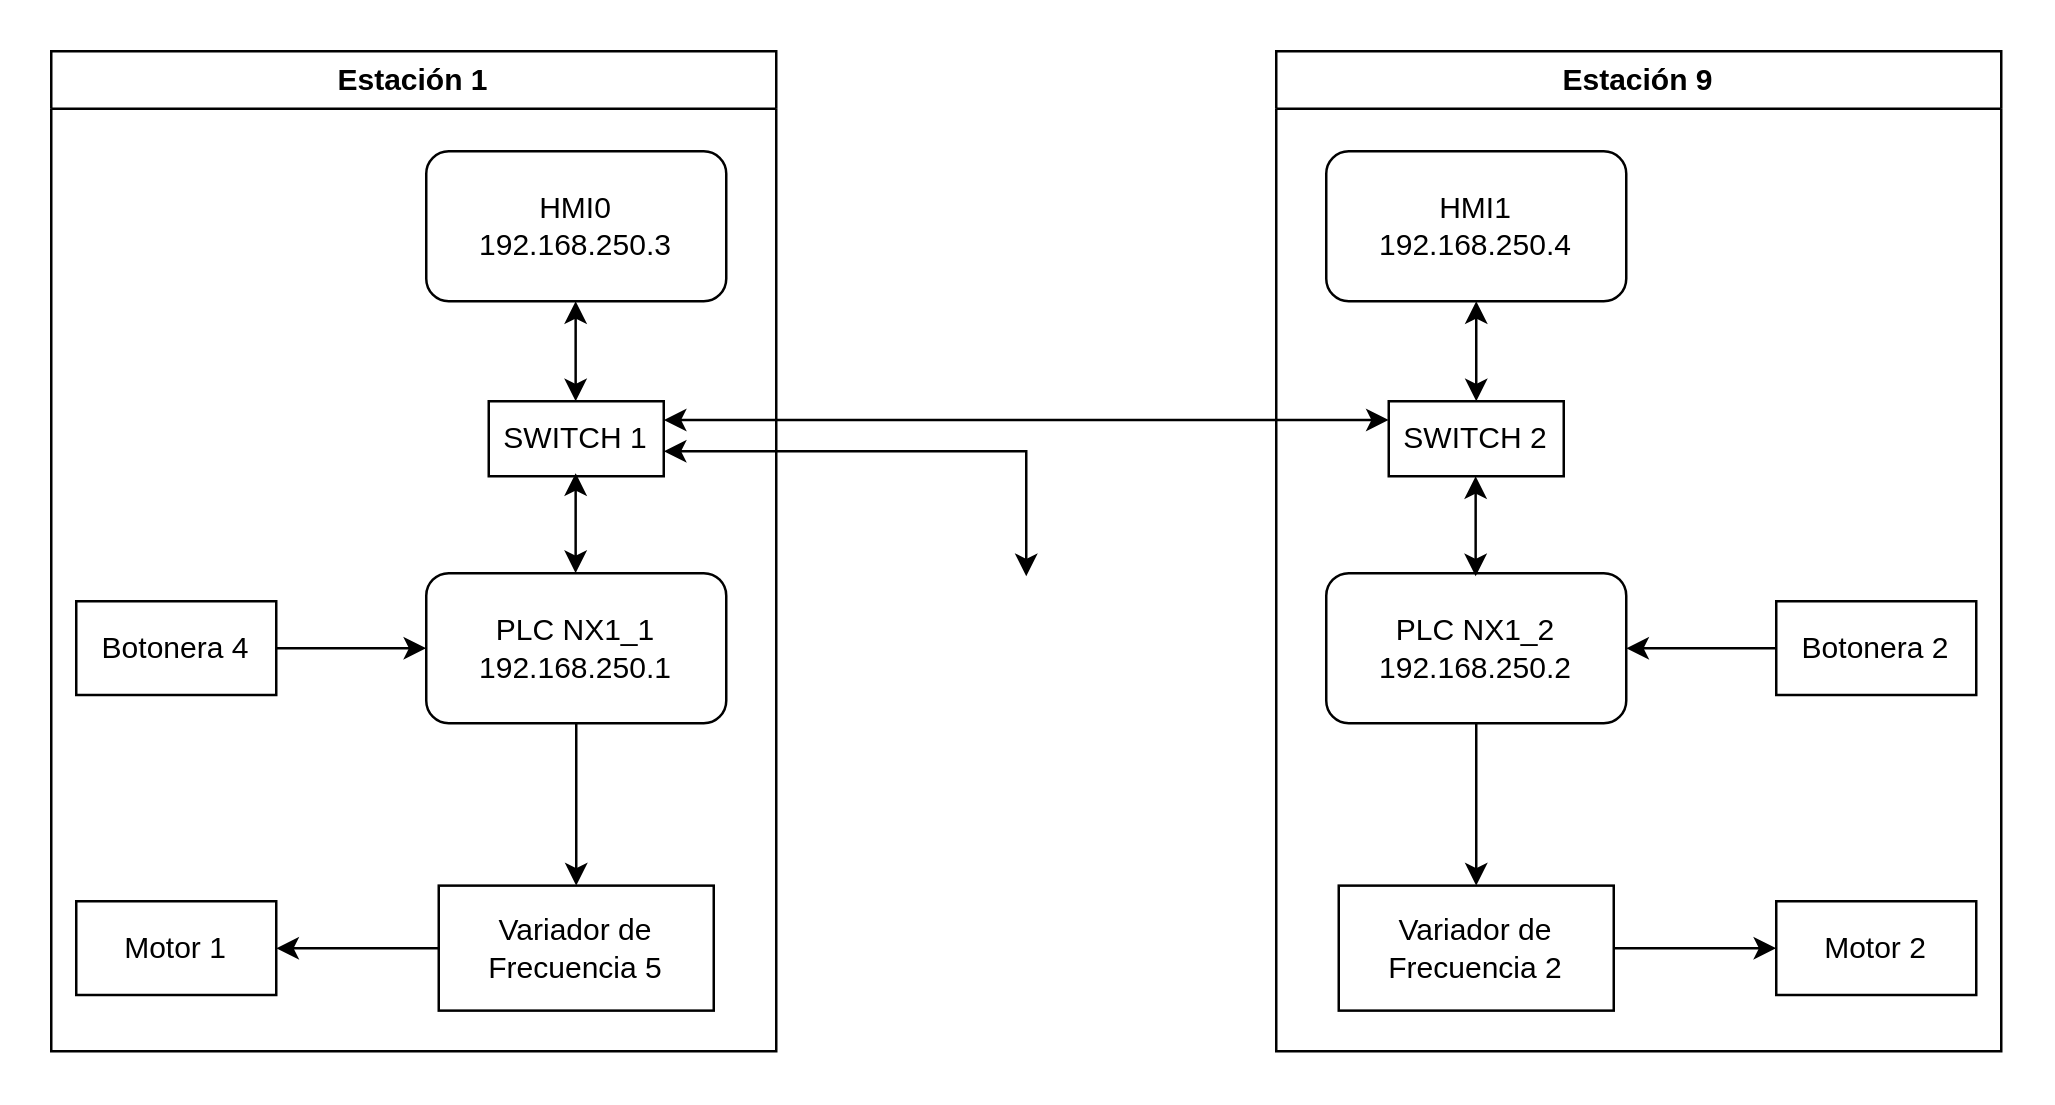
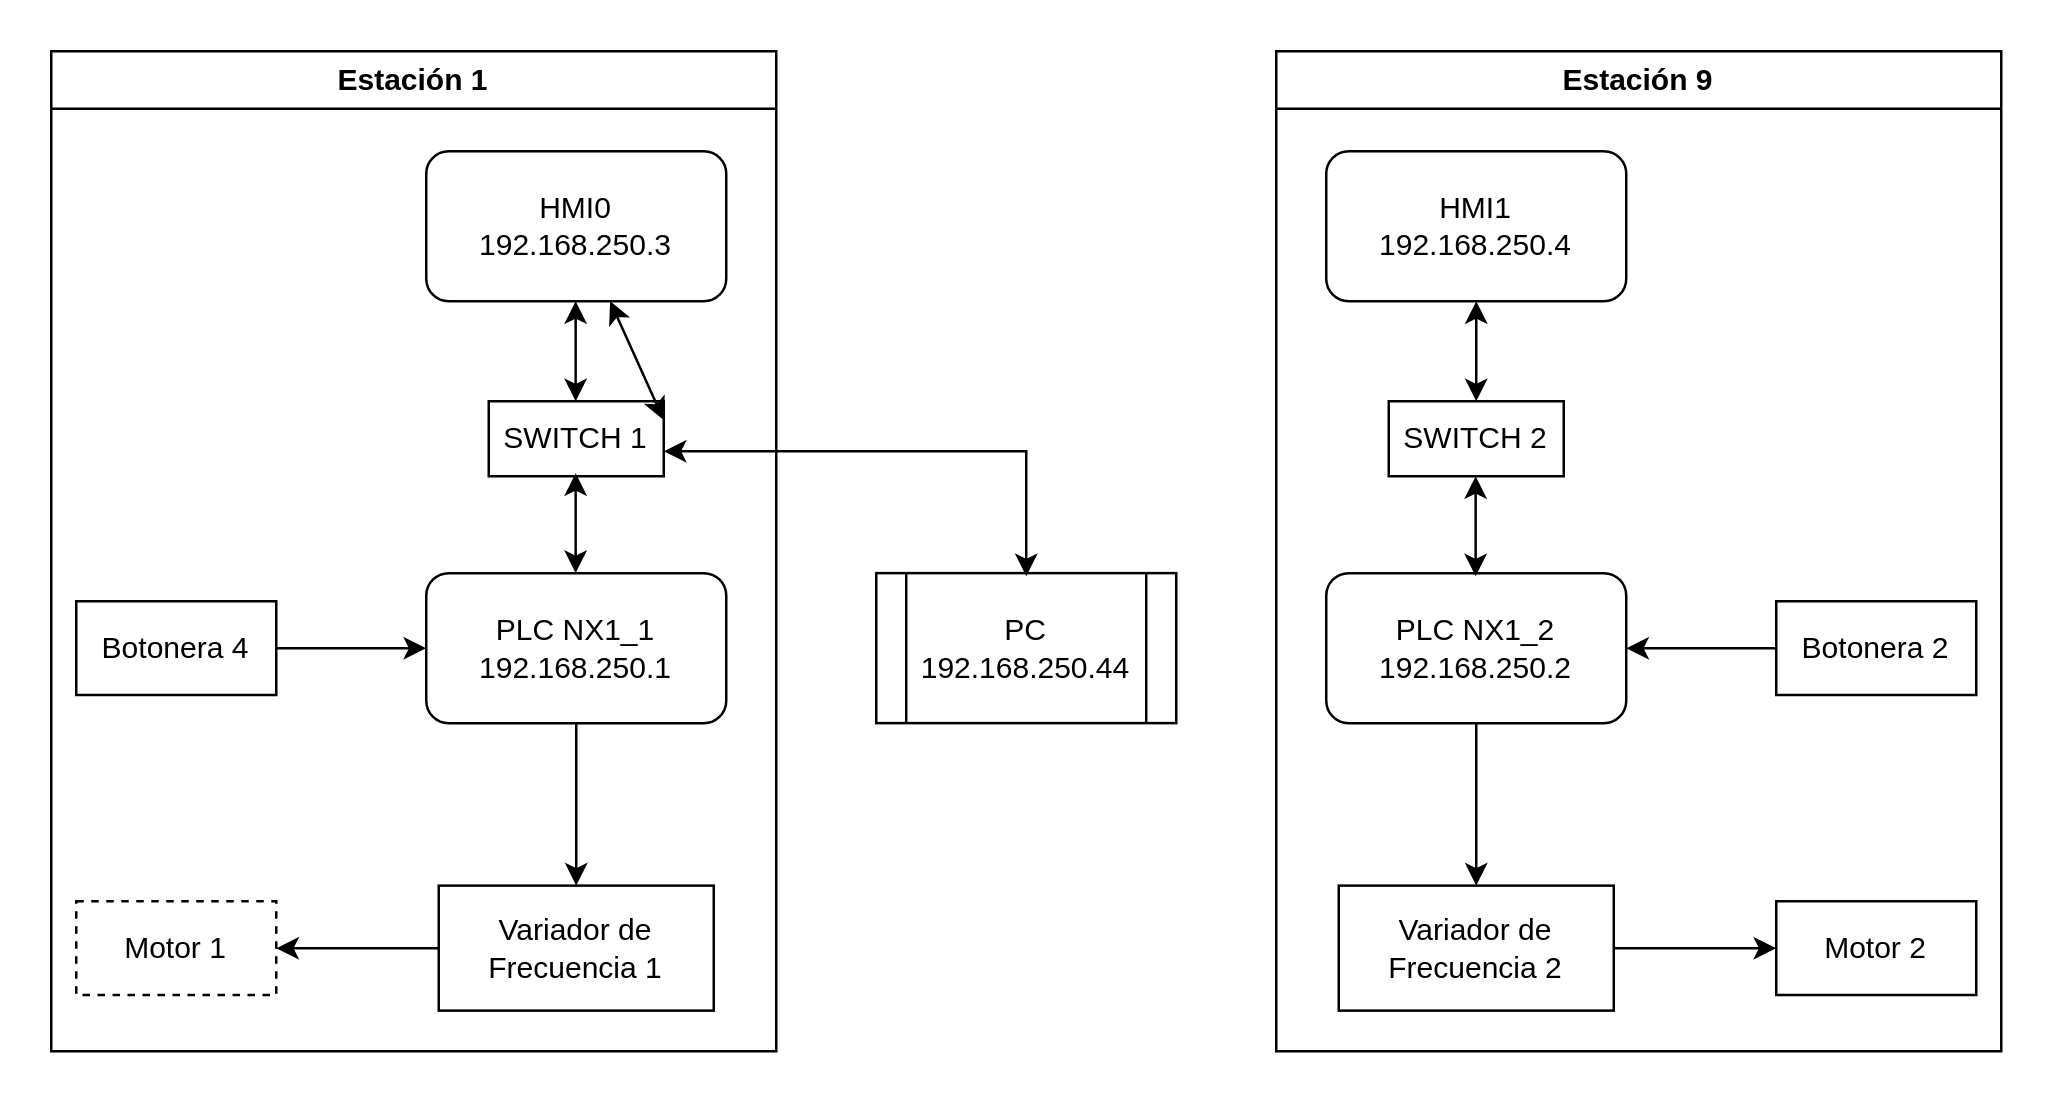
  <mxCell id="0" />
  <mxCell id="1" parent="0" />
  <mxCell id="2" value="" style="edgeStyle=orthogonalEdgeStyle;rounded=0;orthogonalLoop=1;jettySize=auto;html=1;" edge="1" parent="1" source="3" target="12"><mxGeometry relative="1" as="geometry" /></mxCell>
  <mxCell id="3" value="PLC NX1_1&lt;br&gt;192.168.250.1" style="rounded=1;whiteSpace=wrap;html=1;" vertex="1" parent="1"><mxGeometry x="170" y="228.75" width="120" height="60" as="geometry" /></mxCell>
  <mxCell id="4" value="" style="edgeStyle=orthogonalEdgeStyle;rounded=0;orthogonalLoop=1;jettySize=auto;html=1;" edge="1" parent="1" source="5" target="10"><mxGeometry relative="1" as="geometry" /></mxCell>
  <mxCell id="5" value="PLC NX1_2&lt;br&gt;192.168.250.2" style="rounded=1;whiteSpace=wrap;html=1;" vertex="1" parent="1"><mxGeometry x="530" y="228.75" width="120" height="60" as="geometry" /></mxCell>
  <mxCell id="6" value="HMI0&lt;br&gt;192.168.250.3" style="rounded=1;whiteSpace=wrap;html=1;" vertex="1" parent="1"><mxGeometry x="170" y="60" width="120" height="60" as="geometry" /></mxCell>
  <mxCell id="7" value="HMI1&lt;br&gt;192.168.250.4" style="rounded=1;whiteSpace=wrap;html=1;" vertex="1" parent="1"><mxGeometry x="530" y="60" width="120" height="60" as="geometry" /></mxCell>
+ <mxCell id="8" value="PC&lt;br&gt;192.168.250.44" style="shape=process;whiteSpace=wrap;html=1;backgroundOutline=1;" vertex="1" parent="1"><mxGeometry x="350" y="228.75" width="120" height="60" as="geometry" /></mxCell>
  <mxCell id="9" value="" style="edgeStyle=orthogonalEdgeStyle;rounded=0;orthogonalLoop=1;jettySize=auto;html=1;" edge="1" parent="1" source="10" target="17"><mxGeometry relative="1" as="geometry" /></mxCell>
  <mxCell id="10" value="Variador de&lt;br&gt;Frecuencia 2" style="rounded=0;whiteSpace=wrap;html=1;" vertex="1" parent="1"><mxGeometry x="535" y="353.75" width="110" height="50" as="geometry" /></mxCell>
  <mxCell id="11" value="" style="edgeStyle=orthogonalEdgeStyle;rounded=0;orthogonalLoop=1;jettySize=auto;html=1;" edge="1" parent="1" source="12" target="18"><mxGeometry relative="1" as="geometry" /></mxCell>
- <mxCell id="12" value="Variador de&lt;br&gt;Frecuencia 5" style="rounded=0;whiteSpace=wrap;html=1;" vertex="1" parent="1"><mxGeometry x="175" y="353.75" width="110" height="50" as="geometry" /></mxCell>
+ <mxCell id="12" value="Variador de&lt;br&gt;Frecuencia 1" style="rounded=0;whiteSpace=wrap;html=1;" vertex="1" parent="1"><mxGeometry x="175" y="353.75" width="110" height="50" as="geometry" /></mxCell>
  <mxCell id="13" value="" style="edgeStyle=orthogonalEdgeStyle;rounded=0;orthogonalLoop=1;jettySize=auto;html=1;" edge="1" parent="1" source="14" target="3"><mxGeometry relative="1" as="geometry" /></mxCell>
  <mxCell id="14" value="Botonera 4" style="rounded=0;whiteSpace=wrap;html=1;" vertex="1" parent="1"><mxGeometry x="30" y="240" width="80" height="37.5" as="geometry" /></mxCell>
  <mxCell id="15" value="" style="edgeStyle=orthogonalEdgeStyle;rounded=0;orthogonalLoop=1;jettySize=auto;html=1;" edge="1" parent="1" source="16" target="5"><mxGeometry relative="1" as="geometry" /></mxCell>
  <mxCell id="16" value="Botonera 2" style="rounded=0;whiteSpace=wrap;html=1;" vertex="1" parent="1"><mxGeometry x="710" y="240" width="80" height="37.5" as="geometry" /></mxCell>
  <mxCell id="17" value="Motor 2" style="rounded=0;whiteSpace=wrap;html=1;" vertex="1" parent="1"><mxGeometry x="710" y="360" width="80" height="37.5" as="geometry" /></mxCell>
- <mxCell id="18" value="Motor 1" style="rounded=0;whiteSpace=wrap;html=1;" vertex="1" parent="1"><mxGeometry x="30" y="360" width="80" height="37.5" as="geometry" /></mxCell>
+ <mxCell id="18" value="Motor 1" style="rounded=0;whiteSpace=wrap;html=1;dashed=1;" vertex="1" parent="1"><mxGeometry x="30" y="360" width="80" height="37.5" as="geometry" /></mxCell>
  <mxCell id="19" value="SWITCH 1" style="rounded=0;whiteSpace=wrap;html=1;" vertex="1" parent="1"><mxGeometry x="195" y="160" width="70" height="30" as="geometry" /></mxCell>
  <mxCell id="20" value="SWITCH 2" style="rounded=0;whiteSpace=wrap;html=1;" vertex="1" parent="1"><mxGeometry x="555" y="160" width="70" height="30" as="geometry" /></mxCell>
  <mxCell id="21" value="" style="endArrow=classic;startArrow=classic;html=1;rounded=0;entryX=0.5;entryY=1;entryDx=0;entryDy=0;exitX=0.5;exitY=0;exitDx=0;exitDy=0;" edge="1" parent="1" source="20" target="7"><mxGeometry width="50" height="50" relative="1" as="geometry"><mxPoint x="360" y="310" as="sourcePoint" /><mxPoint x="410" y="260" as="targetPoint" /></mxGeometry></mxCell>
  <mxCell id="22" value="" style="endArrow=classic;startArrow=classic;html=1;rounded=0;entryX=0.5;entryY=1;entryDx=0;entryDy=0;exitX=0.5;exitY=0;exitDx=0;exitDy=0;" edge="1" parent="1"><mxGeometry width="50" height="50" relative="1" as="geometry"><mxPoint x="589.76" y="230" as="sourcePoint" /><mxPoint x="589.76" y="190" as="targetPoint" /></mxGeometry></mxCell>
  <mxCell id="23" value="" style="endArrow=classic;startArrow=classic;html=1;rounded=0;entryX=0.5;entryY=1;entryDx=0;entryDy=0;exitX=0.5;exitY=0;exitDx=0;exitDy=0;" edge="1" parent="1"><mxGeometry width="50" height="50" relative="1" as="geometry"><mxPoint x="229.76" y="160" as="sourcePoint" /><mxPoint x="229.76" y="120" as="targetPoint" /></mxGeometry></mxCell>
  <mxCell id="24" value="" style="endArrow=classic;startArrow=classic;html=1;rounded=0;entryX=0.5;entryY=1;entryDx=0;entryDy=0;exitX=0.5;exitY=0;exitDx=0;exitDy=0;" edge="1" parent="1"><mxGeometry width="50" height="50" relative="1" as="geometry"><mxPoint x="229.76" y="228.75" as="sourcePoint" /><mxPoint x="229.76" y="188.75" as="targetPoint" /></mxGeometry></mxCell>
  <mxCell id="25" value="Estación 1" style="swimlane;whiteSpace=wrap;html=1;" vertex="1" parent="1"><mxGeometry x="20" y="20" width="290" height="400" as="geometry" /></mxCell>
  <mxCell id="26" value="" style="endArrow=classic;startArrow=classic;html=1;rounded=0;" edge="1" parent="25"><mxGeometry width="50" height="50" relative="1" as="geometry"><mxPoint x="390" y="210" as="sourcePoint" /><mxPoint x="245" y="160" as="targetPoint" /><Array as="points"><mxPoint x="390" y="160" /></Array></mxGeometry></mxCell>
  <mxCell id="27" value="Estación 9" style="swimlane;whiteSpace=wrap;html=1;" vertex="1" parent="1"><mxGeometry x="510" y="20" width="290" height="400" as="geometry" /></mxCell>
- <mxCell id="28" value="" style="endArrow=classic;startArrow=classic;html=1;rounded=0;exitX=1;exitY=0.25;exitDx=0;exitDy=0;entryX=0;entryY=0.25;entryDx=0;entryDy=0;" edge="1" parent="1" source="19" target="20"><mxGeometry width="50" height="50" relative="1" as="geometry"><mxPoint x="360" y="190" as="sourcePoint" /><mxPoint x="410" y="140" as="targetPoint" /></mxGeometry></mxCell>
+ <mxCell id="28" value="" style="endArrow=classic;startArrow=classic;html=1;rounded=0;exitX=1;exitY=0.25;exitDx=0;exitDy=0;" edge="1" parent="1" source="19" target="6"><mxGeometry width="50" height="50" relative="1" as="geometry"><mxPoint x="360" y="190" as="sourcePoint" /><mxPoint x="410" y="140" as="targetPoint" /></mxGeometry></mxCell>
